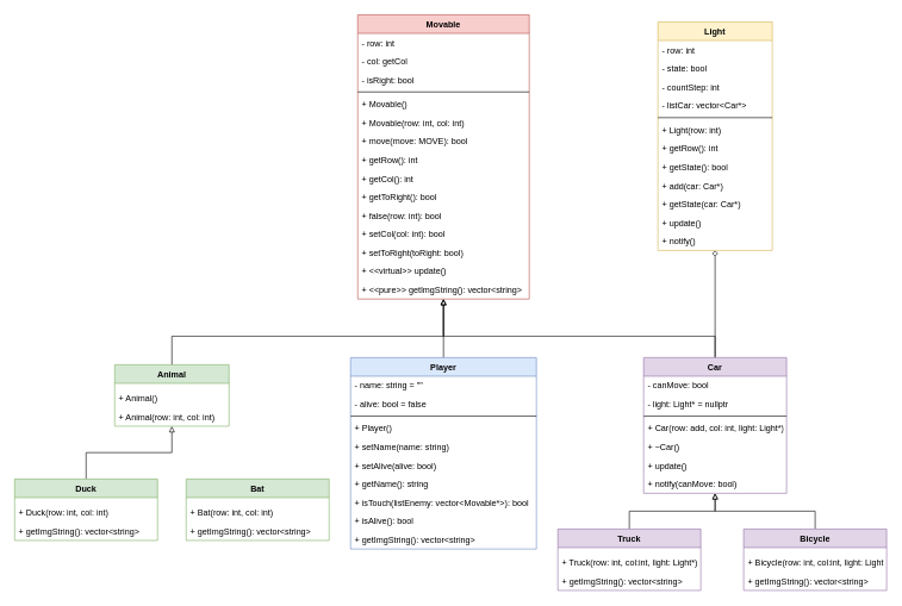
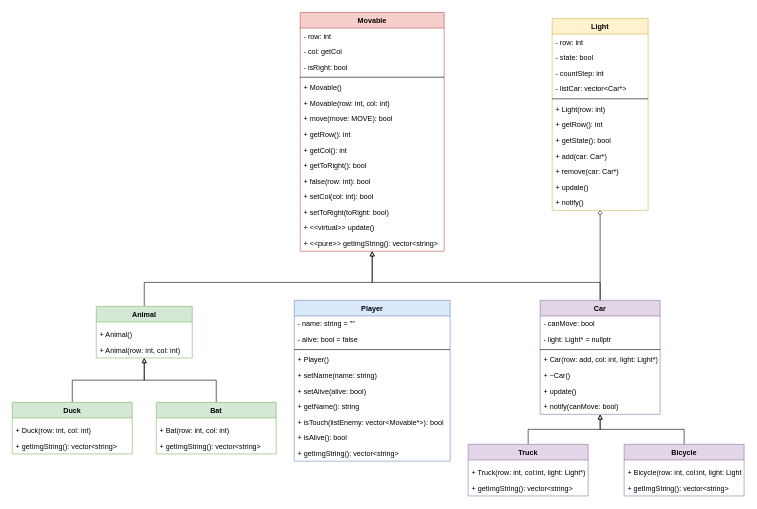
  <mxCell id="0" />
  <mxCell id="1" parent="0" />
  <mxCell id="2" value="Movable" style="swimlane;fontStyle=1;align=center;verticalAlign=top;childLayout=stackLayout;horizontal=1;startSize=26;horizontalStack=0;resizeParent=1;resizeParentMax=0;resizeLast=0;collapsible=1;marginBottom=0;fillColor=#f8cecc;strokeColor=#b85450;" vertex="1" parent="1"><mxGeometry x="500" y="20" width="240" height="398" as="geometry" /></mxCell>
  <mxCell id="3" value="- row: int" style="text;strokeColor=none;fillColor=none;align=left;verticalAlign=top;spacingLeft=4;spacingRight=4;overflow=hidden;rotatable=0;points=[[0,0.5],[1,0.5]];portConstraint=eastwest;" vertex="1" parent="2"><mxGeometry y="26" width="240" height="26" as="geometry" /></mxCell>
  <mxCell id="4" value="- col: getCol&#10;" style="text;strokeColor=none;fillColor=none;align=left;verticalAlign=top;spacingLeft=4;spacingRight=4;overflow=hidden;rotatable=0;points=[[0,0.5],[1,0.5]];portConstraint=eastwest;" vertex="1" parent="2"><mxGeometry y="52" width="240" height="26" as="geometry" /></mxCell>
  <mxCell id="5" value="- isRight: bool" style="text;strokeColor=none;fillColor=none;align=left;verticalAlign=top;spacingLeft=4;spacingRight=4;overflow=hidden;rotatable=0;points=[[0,0.5],[1,0.5]];portConstraint=eastwest;" vertex="1" parent="2"><mxGeometry y="78" width="240" height="26" as="geometry" /></mxCell>
  <mxCell id="6" value="" style="line;strokeWidth=1;fillColor=none;align=left;verticalAlign=middle;spacingTop=-1;spacingLeft=3;spacingRight=3;rotatable=0;labelPosition=right;points=[];portConstraint=eastwest;" vertex="1" parent="2"><mxGeometry y="104" width="240" height="8" as="geometry" /></mxCell>
  <mxCell id="7" value="+ Movable()" style="text;strokeColor=none;fillColor=none;align=left;verticalAlign=top;spacingLeft=4;spacingRight=4;overflow=hidden;rotatable=0;points=[[0,0.5],[1,0.5]];portConstraint=eastwest;" vertex="1" parent="2"><mxGeometry y="112" width="240" height="26" as="geometry" /></mxCell>
  <mxCell id="8" value="+ Movable(row: int, col: int)" style="text;strokeColor=none;fillColor=none;align=left;verticalAlign=top;spacingLeft=4;spacingRight=4;overflow=hidden;rotatable=0;points=[[0,0.5],[1,0.5]];portConstraint=eastwest;" vertex="1" parent="2"><mxGeometry y="138" width="240" height="26" as="geometry" /></mxCell>
  <mxCell id="9" value="+ move(move: MOVE): bool" style="text;strokeColor=none;fillColor=none;align=left;verticalAlign=top;spacingLeft=4;spacingRight=4;overflow=hidden;rotatable=0;points=[[0,0.5],[1,0.5]];portConstraint=eastwest;" vertex="1" parent="2"><mxGeometry y="164" width="240" height="26" as="geometry" /></mxCell>
  <mxCell id="10" value="+ getRow(): int" style="text;strokeColor=none;fillColor=none;align=left;verticalAlign=top;spacingLeft=4;spacingRight=4;overflow=hidden;rotatable=0;points=[[0,0.5],[1,0.5]];portConstraint=eastwest;" vertex="1" parent="2"><mxGeometry y="190" width="240" height="26" as="geometry" /></mxCell>
  <mxCell id="11" value="+ getCol(): int" style="text;strokeColor=none;fillColor=none;align=left;verticalAlign=top;spacingLeft=4;spacingRight=4;overflow=hidden;rotatable=0;points=[[0,0.5],[1,0.5]];portConstraint=eastwest;" vertex="1" parent="2"><mxGeometry y="216" width="240" height="26" as="geometry" /></mxCell>
  <mxCell id="12" value="+ getToRight(): bool" style="text;strokeColor=none;fillColor=none;align=left;verticalAlign=top;spacingLeft=4;spacingRight=4;overflow=hidden;rotatable=0;points=[[0,0.5],[1,0.5]];portConstraint=eastwest;" vertex="1" parent="2"><mxGeometry y="242" width="240" height="26" as="geometry" /></mxCell>
  <mxCell id="13" value="+ false(row: int): bool" style="text;strokeColor=none;fillColor=none;align=left;verticalAlign=top;spacingLeft=4;spacingRight=4;overflow=hidden;rotatable=0;points=[[0,0.5],[1,0.5]];portConstraint=eastwest;" vertex="1" parent="2"><mxGeometry y="268" width="240" height="26" as="geometry" /></mxCell>
  <mxCell id="14" value="+ setCol(col: int): bool" style="text;strokeColor=none;fillColor=none;align=left;verticalAlign=top;spacingLeft=4;spacingRight=4;overflow=hidden;rotatable=0;points=[[0,0.5],[1,0.5]];portConstraint=eastwest;" vertex="1" parent="2"><mxGeometry y="294" width="240" height="26" as="geometry" /></mxCell>
  <mxCell id="15" value="+ setToRight(toRight: bool)" style="text;strokeColor=none;fillColor=none;align=left;verticalAlign=top;spacingLeft=4;spacingRight=4;overflow=hidden;rotatable=0;points=[[0,0.5],[1,0.5]];portConstraint=eastwest;" vertex="1" parent="2"><mxGeometry y="320" width="240" height="26" as="geometry" /></mxCell>
  <mxCell id="16" value="+ &lt;&lt;virtual&gt;&gt; update()" style="text;strokeColor=none;fillColor=none;align=left;verticalAlign=top;spacingLeft=4;spacingRight=4;overflow=hidden;rotatable=0;points=[[0,0.5],[1,0.5]];portConstraint=eastwest;" vertex="1" parent="2"><mxGeometry y="346" width="240" height="26" as="geometry" /></mxCell>
  <mxCell id="17" value="+ &lt;&lt;pure&gt;&gt; getImgString(): vector&lt;string&gt;" style="text;strokeColor=none;fillColor=none;align=left;verticalAlign=top;spacingLeft=4;spacingRight=4;overflow=hidden;rotatable=0;points=[[0,0.5],[1,0.5]];portConstraint=eastwest;" vertex="1" parent="2"><mxGeometry y="372" width="240" height="26" as="geometry" /></mxCell>
  <mxCell id="18" style="edgeStyle=orthogonalEdgeStyle;rounded=0;orthogonalLoop=1;jettySize=auto;html=1;exitX=0.5;exitY=0;exitDx=0;exitDy=0;endArrow=block;endFill=0;" edge="1" parent="1" source="20" target="2"><mxGeometry relative="1" as="geometry"><Array as="points"><mxPoint x="1000" y="470" /><mxPoint y="470" x="620" /></Array></mxGeometry></mxCell>
  <mxCell id="19" style="edgeStyle=orthogonalEdgeStyle;rounded=0;orthogonalLoop=1;jettySize=auto;html=1;exitX=0.5;exitY=0;exitDx=0;exitDy=0;endArrow=diamond;endFill=0;" edge="1" parent="1" source="20" target="41"><mxGeometry relative="1" as="geometry" /></mxCell>
  <mxCell id="20" value="Car" style="swimlane;fontStyle=1;align=center;verticalAlign=top;childLayout=stackLayout;horizontal=1;startSize=26;horizontalStack=0;resizeParent=1;resizeParentMax=0;resizeLast=0;collapsible=1;marginBottom=0;fillColor=#e1d5e7;strokeColor=#9673a6;" vertex="1" parent="1"><mxGeometry x="900" y="500" width="200" height="190" as="geometry" /></mxCell>
  <mxCell id="21" value="- canMove: bool&#10;" style="text;strokeColor=none;fillColor=none;align=left;verticalAlign=top;spacingLeft=4;spacingRight=4;overflow=hidden;rotatable=0;points=[[0,0.5],[1,0.5]];portConstraint=eastwest;" vertex="1" parent="20"><mxGeometry y="26" width="200" height="26" as="geometry" /></mxCell>
  <mxCell id="22" value="- light: Light* = nullptr" style="text;strokeColor=none;fillColor=none;align=left;verticalAlign=top;spacingLeft=4;spacingRight=4;overflow=hidden;rotatable=0;points=[[0,0.5],[1,0.5]];portConstraint=eastwest;" vertex="1" parent="20"><mxGeometry y="52" width="200" height="26" as="geometry" /></mxCell>
  <mxCell id="23" value="" style="line;strokeWidth=1;fillColor=none;align=left;verticalAlign=middle;spacingTop=-1;spacingLeft=3;spacingRight=3;rotatable=0;labelPosition=right;points=[];portConstraint=eastwest;" vertex="1" parent="20"><mxGeometry y="78" width="200" height="8" as="geometry" /></mxCell>
  <mxCell id="24" value="+ Car(row: add, col: int, light: Light*)" style="text;strokeColor=none;fillColor=none;align=left;verticalAlign=top;spacingLeft=4;spacingRight=4;overflow=hidden;rotatable=0;points=[[0,0.5],[1,0.5]];portConstraint=eastwest;" vertex="1" parent="20"><mxGeometry y="86" width="200" height="26" as="geometry" /></mxCell>
  <mxCell id="25" value="+ ~Car()" style="text;strokeColor=none;fillColor=none;align=left;verticalAlign=top;spacingLeft=4;spacingRight=4;overflow=hidden;rotatable=0;points=[[0,0.5],[1,0.5]];portConstraint=eastwest;" vertex="1" parent="20"><mxGeometry y="112" width="200" height="26" as="geometry" /></mxCell>
  <mxCell id="26" value="+ update()" style="text;strokeColor=none;fillColor=none;align=left;verticalAlign=top;spacingLeft=4;spacingRight=4;overflow=hidden;rotatable=0;points=[[0,0.5],[1,0.5]];portConstraint=eastwest;" vertex="1" parent="20"><mxGeometry y="138" width="200" height="26" as="geometry" /></mxCell>
  <mxCell id="27" value="+ notify(canMove: bool)" style="text;strokeColor=none;fillColor=none;align=left;verticalAlign=top;spacingLeft=4;spacingRight=4;overflow=hidden;rotatable=0;points=[[0,0.5],[1,0.5]];portConstraint=eastwest;" vertex="1" parent="20"><mxGeometry y="164" width="200" height="26" as="geometry" /></mxCell>
  <mxCell id="28" style="edgeStyle=orthogonalEdgeStyle;rounded=0;orthogonalLoop=1;jettySize=auto;html=1;exitX=0.5;exitY=0;exitDx=0;exitDy=0;endArrow=block;endFill=0;" edge="1" parent="1" source="64" target="2"><mxGeometry relative="1" as="geometry"><Array as="points"><mxPoint x="240" y="470" /><mxPoint y="470" x="620" /></Array></mxGeometry></mxCell>
- <mxCell id="29" style="edgeStyle=orthogonalEdgeStyle;rounded=0;orthogonalLoop=1;jettySize=auto;html=1;exitX=0.5;exitY=0;exitDx=0;exitDy=0;endArrow=block;endFill=0;" edge="1" parent="1" source="30" target="2"><mxGeometry relative="1" as="geometry" /></mxCell>
  <mxCell id="30" value="Player" style="swimlane;fontStyle=1;align=center;verticalAlign=top;childLayout=stackLayout;horizontal=1;startSize=26;horizontalStack=0;resizeParent=1;resizeParentMax=0;resizeLast=0;collapsible=1;marginBottom=0;fillColor=#dae8fc;strokeColor=#6c8ebf;" vertex="1" parent="1"><mxGeometry x="490" y="500" width="260" height="268" as="geometry" /></mxCell>
  <mxCell id="31" value="- name: string = &quot;&quot;" style="text;strokeColor=none;fillColor=none;align=left;verticalAlign=top;spacingLeft=4;spacingRight=4;overflow=hidden;rotatable=0;points=[[0,0.5],[1,0.5]];portConstraint=eastwest;" vertex="1" parent="30"><mxGeometry y="26" width="260" height="26" as="geometry" /></mxCell>
  <mxCell id="32" value="- alive: bool = false" style="text;strokeColor=none;fillColor=none;align=left;verticalAlign=top;spacingLeft=4;spacingRight=4;overflow=hidden;rotatable=0;points=[[0,0.5],[1,0.5]];portConstraint=eastwest;" vertex="1" parent="30"><mxGeometry y="52" width="260" height="26" as="geometry" /></mxCell>
  <mxCell id="33" value="" style="line;strokeWidth=1;fillColor=none;align=left;verticalAlign=middle;spacingTop=-1;spacingLeft=3;spacingRight=3;rotatable=0;labelPosition=right;points=[];portConstraint=eastwest;" vertex="1" parent="30"><mxGeometry y="78" width="260" height="8" as="geometry" /></mxCell>
  <mxCell id="34" value="+ Player()" style="text;strokeColor=none;fillColor=none;align=left;verticalAlign=top;spacingLeft=4;spacingRight=4;overflow=hidden;rotatable=0;points=[[0,0.5],[1,0.5]];portConstraint=eastwest;" vertex="1" parent="30"><mxGeometry y="86" width="260" height="26" as="geometry" /></mxCell>
  <mxCell id="35" value="+ setName(name: string)" style="text;strokeColor=none;fillColor=none;align=left;verticalAlign=top;spacingLeft=4;spacingRight=4;overflow=hidden;rotatable=0;points=[[0,0.5],[1,0.5]];portConstraint=eastwest;" vertex="1" parent="30"><mxGeometry y="112" width="260" height="26" as="geometry" /></mxCell>
  <mxCell id="36" value="+ setAlive(alive: bool)" style="text;strokeColor=none;fillColor=none;align=left;verticalAlign=top;spacingLeft=4;spacingRight=4;overflow=hidden;rotatable=0;points=[[0,0.5],[1,0.5]];portConstraint=eastwest;" vertex="1" parent="30"><mxGeometry y="138" width="260" height="26" as="geometry" /></mxCell>
  <mxCell id="37" value="+ getName(): string" style="text;strokeColor=none;fillColor=none;align=left;verticalAlign=top;spacingLeft=4;spacingRight=4;overflow=hidden;rotatable=0;points=[[0,0.5],[1,0.5]];portConstraint=eastwest;" vertex="1" parent="30"><mxGeometry y="164" width="260" height="26" as="geometry" /></mxCell>
  <mxCell id="38" value="+ isTouch(listEnemy: vector&lt;Movable*&gt;): bool" style="text;strokeColor=none;fillColor=none;align=left;verticalAlign=top;spacingLeft=4;spacingRight=4;overflow=hidden;rotatable=0;points=[[0,0.5],[1,0.5]];portConstraint=eastwest;" vertex="1" parent="30"><mxGeometry y="190" width="260" height="26" as="geometry" /></mxCell>
  <mxCell id="39" value="+ isAlive(): bool" style="text;strokeColor=none;fillColor=none;align=left;verticalAlign=top;spacingLeft=4;spacingRight=4;overflow=hidden;rotatable=0;points=[[0,0.5],[1,0.5]];portConstraint=eastwest;" vertex="1" parent="30"><mxGeometry y="216" width="260" height="26" as="geometry" /></mxCell>
  <mxCell id="40" value="+ getImgString(): vector&lt;string&gt;" style="text;strokeColor=none;fillColor=none;align=left;verticalAlign=top;spacingLeft=4;spacingRight=4;overflow=hidden;rotatable=0;points=[[0,0.5],[1,0.5]];portConstraint=eastwest;" vertex="1" parent="30"><mxGeometry y="242" width="260" height="26" as="geometry" /></mxCell>
  <mxCell id="41" value="Light" style="swimlane;fontStyle=1;align=center;verticalAlign=top;childLayout=stackLayout;horizontal=1;startSize=26;horizontalStack=0;resizeParent=1;resizeParentMax=0;resizeLast=0;collapsible=1;marginBottom=0;fillColor=#fff2cc;strokeColor=#d6b656;" vertex="1" parent="1"><mxGeometry x="920" y="30" width="160" height="320" as="geometry" /></mxCell>
  <mxCell id="42" value="- row: int" style="text;strokeColor=none;fillColor=none;align=left;verticalAlign=top;spacingLeft=4;spacingRight=4;overflow=hidden;rotatable=0;points=[[0,0.5],[1,0.5]];portConstraint=eastwest;" vertex="1" parent="41"><mxGeometry y="26" width="160" height="26" as="geometry" /></mxCell>
  <mxCell id="43" value="- state: bool" style="text;strokeColor=none;fillColor=none;align=left;verticalAlign=top;spacingLeft=4;spacingRight=4;overflow=hidden;rotatable=0;points=[[0,0.5],[1,0.5]];portConstraint=eastwest;" vertex="1" parent="41"><mxGeometry y="52" width="160" height="26" as="geometry" /></mxCell>
  <mxCell id="44" value="- countStep: int" style="text;strokeColor=none;fillColor=none;align=left;verticalAlign=top;spacingLeft=4;spacingRight=4;overflow=hidden;rotatable=0;points=[[0,0.5],[1,0.5]];portConstraint=eastwest;" vertex="1" parent="41"><mxGeometry y="78" width="160" height="26" as="geometry" /></mxCell>
  <mxCell id="45" value="- listCar: vector&lt;Car*&gt;" style="text;strokeColor=none;fillColor=none;align=left;verticalAlign=top;spacingLeft=4;spacingRight=4;overflow=hidden;rotatable=0;points=[[0,0.5],[1,0.5]];portConstraint=eastwest;" vertex="1" parent="41"><mxGeometry y="104" width="160" height="26" as="geometry" /></mxCell>
  <mxCell id="46" value="" style="line;strokeWidth=1;fillColor=none;align=left;verticalAlign=middle;spacingTop=-1;spacingLeft=3;spacingRight=3;rotatable=0;labelPosition=right;points=[];portConstraint=eastwest;" vertex="1" parent="41"><mxGeometry y="130" width="160" height="8" as="geometry" /></mxCell>
  <mxCell id="47" value="+ Light(row: int)" style="text;strokeColor=none;fillColor=none;align=left;verticalAlign=top;spacingLeft=4;spacingRight=4;overflow=hidden;rotatable=0;points=[[0,0.5],[1,0.5]];portConstraint=eastwest;" vertex="1" parent="41"><mxGeometry y="138" width="160" height="26" as="geometry" /></mxCell>
  <mxCell id="48" value="+ getRow(): int" style="text;strokeColor=none;fillColor=none;align=left;verticalAlign=top;spacingLeft=4;spacingRight=4;overflow=hidden;rotatable=0;points=[[0,0.5],[1,0.5]];portConstraint=eastwest;" vertex="1" parent="41"><mxGeometry y="164" width="160" height="26" as="geometry" /></mxCell>
  <mxCell id="49" value="+ getState(): bool" style="text;strokeColor=none;fillColor=none;align=left;verticalAlign=top;spacingLeft=4;spacingRight=4;overflow=hidden;rotatable=0;points=[[0,0.5],[1,0.5]];portConstraint=eastwest;" vertex="1" parent="41"><mxGeometry y="190" width="160" height="26" as="geometry" /></mxCell>
  <mxCell id="50" value="+ add(car: Car*)" style="text;strokeColor=none;fillColor=none;align=left;verticalAlign=top;spacingLeft=4;spacingRight=4;overflow=hidden;rotatable=0;points=[[0,0.5],[1,0.5]];portConstraint=eastwest;" vertex="1" parent="41"><mxGeometry y="216" width="160" height="26" as="geometry" /></mxCell>
- <mxCell id="51" value="+ getState(car: Car*)" style="text;strokeColor=none;fillColor=none;align=left;verticalAlign=top;spacingLeft=4;spacingRight=4;overflow=hidden;rotatable=0;points=[[0,0.5],[1,0.5]];portConstraint=eastwest;" vertex="1" parent="41"><mxGeometry y="242" width="160" height="26" as="geometry" /></mxCell>
+ <mxCell id="51" value="+ remove(car: Car*)" style="text;strokeColor=none;fillColor=none;align=left;verticalAlign=top;spacingLeft=4;spacingRight=4;overflow=hidden;rotatable=0;points=[[0,0.5],[1,0.5]];portConstraint=eastwest;" vertex="1" parent="41"><mxGeometry y="242" width="160" height="26" as="geometry" /></mxCell>
  <mxCell id="52" value="+ update()" style="text;strokeColor=none;fillColor=none;align=left;verticalAlign=top;spacingLeft=4;spacingRight=4;overflow=hidden;rotatable=0;points=[[0,0.5],[1,0.5]];portConstraint=eastwest;" vertex="1" parent="41"><mxGeometry y="268" width="160" height="26" as="geometry" /></mxCell>
  <mxCell id="53" value="+ notify()" style="text;strokeColor=none;fillColor=none;align=left;verticalAlign=top;spacingLeft=4;spacingRight=4;overflow=hidden;rotatable=0;points=[[0,0.5],[1,0.5]];portConstraint=eastwest;" vertex="1" parent="41"><mxGeometry y="294" width="160" height="26" as="geometry" /></mxCell>
  <mxCell id="54" style="edgeStyle=orthogonalEdgeStyle;rounded=0;orthogonalLoop=1;jettySize=auto;html=1;exitX=0.5;exitY=0;exitDx=0;exitDy=0;endArrow=block;endFill=0;" edge="1" parent="1" source="55" target="64"><mxGeometry relative="1" as="geometry" /></mxCell>
  <mxCell id="55" value="Duck" style="swimlane;fontStyle=1;align=center;verticalAlign=top;childLayout=stackLayout;horizontal=1;startSize=26;horizontalStack=0;resizeParent=1;resizeParentMax=0;resizeLast=0;collapsible=1;marginBottom=0;fillColor=#d5e8d4;strokeColor=#82b366;" vertex="1" parent="1"><mxGeometry x="20" y="670" width="200" height="86" as="geometry" /></mxCell>
  <mxCell id="56" value="" style="line;strokeWidth=1;fillColor=none;align=left;verticalAlign=middle;spacingTop=-1;spacingLeft=3;spacingRight=3;rotatable=0;labelPosition=right;points=[];portConstraint=eastwest;strokeColor=none;" vertex="1" parent="55"><mxGeometry y="26" width="200" height="8" as="geometry" /></mxCell>
  <mxCell id="57" value="+ Duck(row: int, col: int)" style="text;strokeColor=none;fillColor=none;align=left;verticalAlign=top;spacingLeft=4;spacingRight=4;overflow=hidden;rotatable=0;points=[[0,0.5],[1,0.5]];portConstraint=eastwest;" vertex="1" parent="55"><mxGeometry y="34" width="200" height="26" as="geometry" /></mxCell>
  <mxCell id="58" value="+ getImgString(): vector&lt;string&gt;" style="text;strokeColor=none;fillColor=none;align=left;verticalAlign=top;spacingLeft=4;spacingRight=4;overflow=hidden;rotatable=0;points=[[0,0.5],[1,0.5]];portConstraint=eastwest;" vertex="1" parent="55"><mxGeometry y="60" width="200" height="26" as="geometry" /></mxCell>
+ <mxCell id="59" style="edgeStyle=orthogonalEdgeStyle;rounded=0;orthogonalLoop=1;jettySize=auto;html=1;exitX=0.5;exitY=0;exitDx=0;exitDy=0;endArrow=block;endFill=0;" edge="1" parent="1" source="60" target="64"><mxGeometry relative="1" as="geometry" /></mxCell>
  <mxCell id="60" value="Bat" style="swimlane;fontStyle=1;align=center;verticalAlign=top;childLayout=stackLayout;horizontal=1;startSize=26;horizontalStack=0;resizeParent=1;resizeParentMax=0;resizeLast=0;collapsible=1;marginBottom=0;fillColor=#d5e8d4;strokeColor=#82b366;" vertex="1" parent="1"><mxGeometry x="260" y="670" width="200" height="86" as="geometry" /></mxCell>
  <mxCell id="61" value="" style="line;strokeWidth=1;fillColor=none;align=left;verticalAlign=middle;spacingTop=-1;spacingLeft=3;spacingRight=3;rotatable=0;labelPosition=right;points=[];portConstraint=eastwest;strokeColor=none;" vertex="1" parent="60"><mxGeometry y="26" width="200" height="8" as="geometry" /></mxCell>
  <mxCell id="62" value="+ Bat(row: int, col: int)" style="text;strokeColor=none;fillColor=none;align=left;verticalAlign=top;spacingLeft=4;spacingRight=4;overflow=hidden;rotatable=0;points=[[0,0.5],[1,0.5]];portConstraint=eastwest;" vertex="1" parent="60"><mxGeometry y="34" width="200" height="26" as="geometry" /></mxCell>
  <mxCell id="63" value="+ getImgString(): vector&lt;string&gt;" style="text;strokeColor=none;fillColor=none;align=left;verticalAlign=top;spacingLeft=4;spacingRight=4;overflow=hidden;rotatable=0;points=[[0,0.5],[1,0.5]];portConstraint=eastwest;" vertex="1" parent="60"><mxGeometry y="60" width="200" height="26" as="geometry" /></mxCell>
  <mxCell id="64" value="Animal" style="swimlane;fontStyle=1;align=center;verticalAlign=top;childLayout=stackLayout;horizontal=1;startSize=26;horizontalStack=0;resizeParent=1;resizeParentMax=0;resizeLast=0;collapsible=1;marginBottom=0;fillColor=#d5e8d4;strokeColor=#82b366;" vertex="1" parent="1"><mxGeometry x="160" y="510" width="160" height="86" as="geometry" /></mxCell>
  <mxCell id="65" value="" style="line;strokeWidth=1;fillColor=none;align=left;verticalAlign=middle;spacingTop=-1;spacingLeft=3;spacingRight=3;rotatable=0;labelPosition=right;points=[];portConstraint=eastwest;strokeColor=none;" vertex="1" parent="64"><mxGeometry y="26" width="160" height="8" as="geometry" /></mxCell>
  <mxCell id="66" value="+ Animal()" style="text;strokeColor=none;fillColor=none;align=left;verticalAlign=top;spacingLeft=4;spacingRight=4;overflow=hidden;rotatable=0;points=[[0,0.5],[1,0.5]];portConstraint=eastwest;" vertex="1" parent="64"><mxGeometry y="34" width="160" height="26" as="geometry" /></mxCell>
  <mxCell id="67" value="+ Animal(row: int, col: int)" style="text;strokeColor=none;fillColor=none;align=left;verticalAlign=top;spacingLeft=4;spacingRight=4;overflow=hidden;rotatable=0;points=[[0,0.5],[1,0.5]];portConstraint=eastwest;" vertex="1" parent="64"><mxGeometry y="60" width="160" height="26" as="geometry" /></mxCell>
  <mxCell id="68" style="edgeStyle=orthogonalEdgeStyle;rounded=0;orthogonalLoop=1;jettySize=auto;html=1;exitX=0.5;exitY=0;exitDx=0;exitDy=0;endArrow=block;endFill=0;" edge="1" parent="1" source="69" target="20"><mxGeometry relative="1" as="geometry" /></mxCell>
  <mxCell id="69" value="Bicycle" style="swimlane;fontStyle=1;align=center;verticalAlign=top;childLayout=stackLayout;horizontal=1;startSize=26;horizontalStack=0;resizeParent=1;resizeParentMax=0;resizeLast=0;collapsible=1;marginBottom=0;fillColor=#e1d5e7;strokeColor=#9673a6;" vertex="1" parent="1"><mxGeometry x="1040" y="740" width="200" height="86" as="geometry" /></mxCell>
  <mxCell id="70" value="" style="line;strokeWidth=1;fillColor=none;align=left;verticalAlign=middle;spacingTop=-1;spacingLeft=3;spacingRight=3;rotatable=0;labelPosition=right;points=[];portConstraint=eastwest;strokeColor=none;" vertex="1" parent="69"><mxGeometry y="26" width="200" height="8" as="geometry" /></mxCell>
  <mxCell id="71" value="+ Bicycle(row: int, col:int, light: Light*)" style="text;strokeColor=none;fillColor=none;align=left;verticalAlign=top;spacingLeft=4;spacingRight=4;overflow=hidden;rotatable=0;points=[[0,0.5],[1,0.5]];portConstraint=eastwest;" vertex="1" parent="69"><mxGeometry y="34" width="200" height="26" as="geometry" /></mxCell>
  <mxCell id="72" value="+ getImgString(): vector&lt;string&gt;" style="text;strokeColor=none;fillColor=none;align=left;verticalAlign=top;spacingLeft=4;spacingRight=4;overflow=hidden;rotatable=0;points=[[0,0.5],[1,0.5]];portConstraint=eastwest;" vertex="1" parent="69"><mxGeometry y="60" width="200" height="26" as="geometry" /></mxCell>
  <mxCell id="73" style="edgeStyle=orthogonalEdgeStyle;rounded=0;orthogonalLoop=1;jettySize=auto;html=1;exitX=0.5;exitY=0;exitDx=0;exitDy=0;endArrow=block;endFill=0;" edge="1" parent="1" source="74" target="20"><mxGeometry relative="1" as="geometry" /></mxCell>
  <mxCell id="74" value="Truck" style="swimlane;fontStyle=1;align=center;verticalAlign=top;childLayout=stackLayout;horizontal=1;startSize=26;horizontalStack=0;resizeParent=1;resizeParentMax=0;resizeLast=0;collapsible=1;marginBottom=0;fillColor=#e1d5e7;strokeColor=#9673a6;" vertex="1" parent="1"><mxGeometry x="780" y="740" width="200" height="86" as="geometry" /></mxCell>
  <mxCell id="75" value="" style="line;strokeWidth=1;fillColor=none;align=left;verticalAlign=middle;spacingTop=-1;spacingLeft=3;spacingRight=3;rotatable=0;labelPosition=right;points=[];portConstraint=eastwest;strokeColor=none;" vertex="1" parent="74"><mxGeometry y="26" width="200" height="8" as="geometry" /></mxCell>
  <mxCell id="76" value="+ Truck(row: int, col:int, light: Light*)" style="text;strokeColor=none;fillColor=none;align=left;verticalAlign=top;spacingLeft=4;spacingRight=4;overflow=hidden;rotatable=0;points=[[0,0.5],[1,0.5]];portConstraint=eastwest;" vertex="1" parent="74"><mxGeometry y="34" width="200" height="26" as="geometry" /></mxCell>
  <mxCell id="77" value="+ getImgString(): vector&lt;string&gt;" style="text;strokeColor=none;fillColor=none;align=left;verticalAlign=top;spacingLeft=4;spacingRight=4;overflow=hidden;rotatable=0;points=[[0,0.5],[1,0.5]];portConstraint=eastwest;" vertex="1" parent="74"><mxGeometry y="60" width="200" height="26" as="geometry" /></mxCell>
